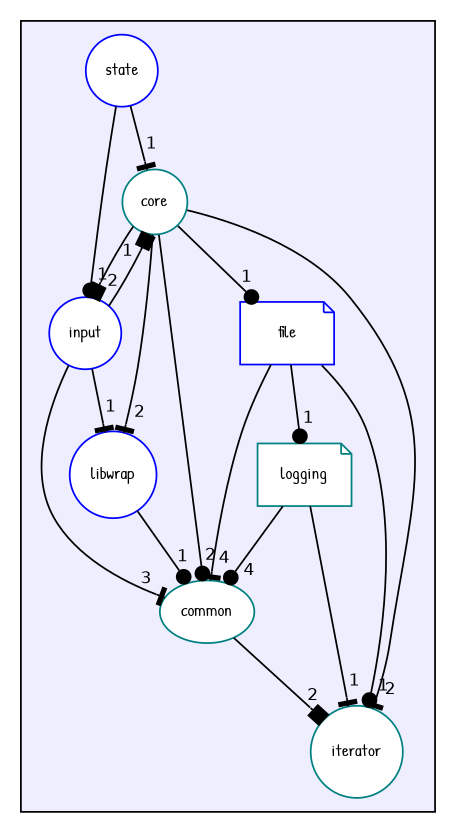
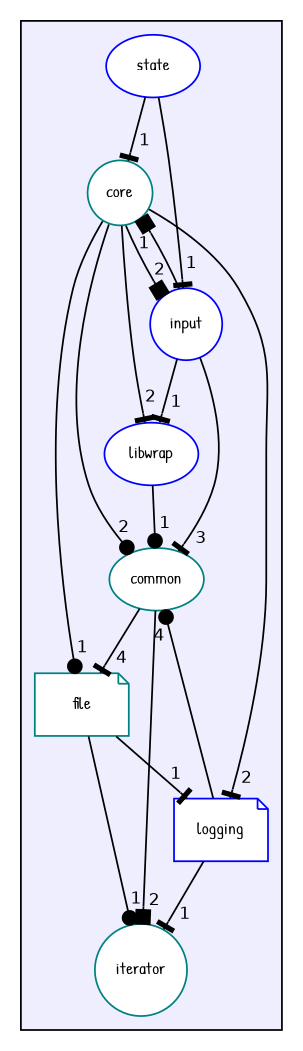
  digraph {
    compound=true
    fontname="Patrick Hand"
    node [color=teal fillcolor=white fontname="Patrick Hand" fontsize=10 shape=ellipse style=filled]
    edge [arrowhead=tee fontname="Patrick Hand" headlabel=1 labeldistance=1.5 labelfontname=Helvetica labelfontsize=10]
    n1 [label=common]
    n2 [label=core shape=circle]
-   n3 [color=blue label=file shape=note]
+   n3 [label=file shape=note]
    n4 [color=blue label=input shape=circle]
    n5 [label=iterator shape=circle]
-   n6 [color=blue label=libwrap shape=circle]
-   n7 [label=logging shape=note]
-   n8 [color=blue label=state shape=circle]
+   n6 [color=blue label=libwrap]
+   n7 [color=blue label=logging shape=note]
+   n8 [color=blue label=state]
    subgraph cluster_1 {
      bgcolor="#eeeeff"
      pencolor=black
      n1
      n2
      n3
      n4
      n5
      n6
      n7
      n8
    }
    n1 -> n5 [arrowhead=box headlabel=2]
    n2 -> n1 [arrowhead=dot headlabel=2]
    n2 -> n3 [arrowhead=dot]
    n2 -> n4 [arrowhead=box headlabel=2]
    n2 -> n6 [headlabel=2]
-   n2 -> n5 [headlabel=2]
-   n3 -> n1 [headlabel=4]
+   n2 -> n7 [headlabel=2]
+   n1 -> n3 [headlabel=4]
    n3 -> n5 [arrowhead=dot]
-   n3 -> n7 [arrowhead=dot]
+   n3 -> n7
    n4 -> n1 [headlabel=3]
    n4 -> n2 [arrowhead=box]
    n4 -> n6
    n6 -> n1 [arrowhead=dot]
    n7 -> n1 [arrowhead=dot headlabel=4]
    n7 -> n5
    n8 -> n2
-   n8 -> n4 [arrowhead=dot]
+   n8 -> n4
  }
